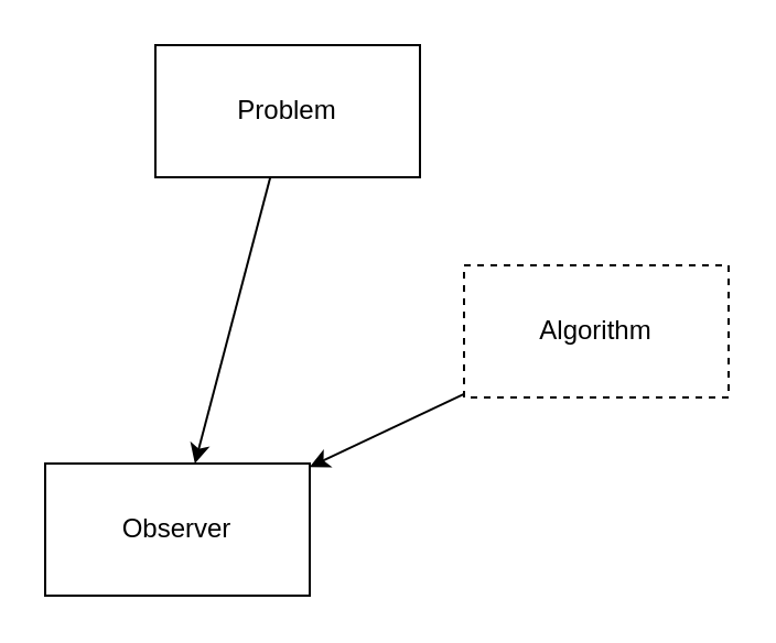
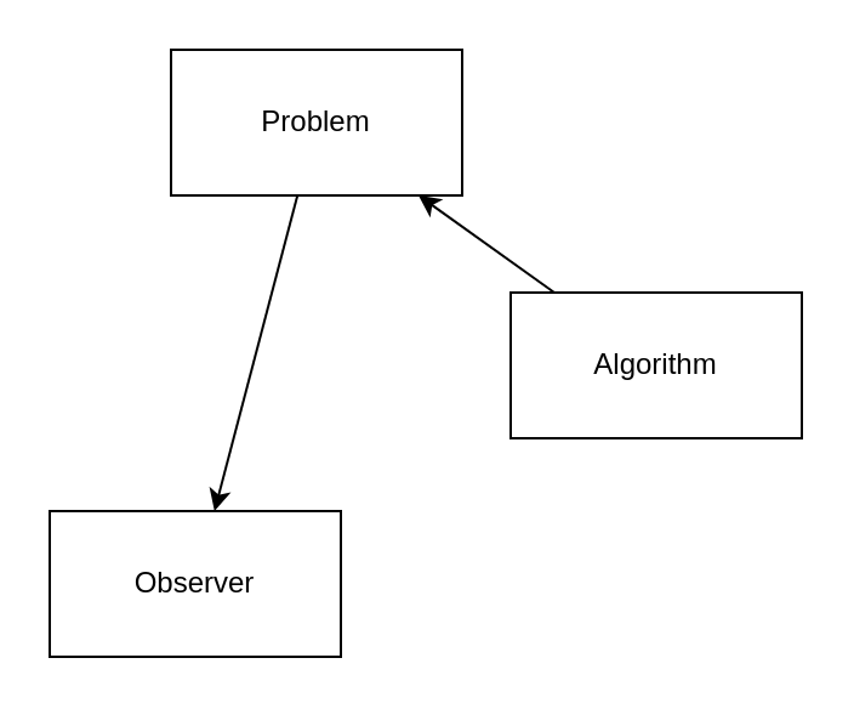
  <mxCell id="0" />
  <mxCell id="1" parent="0" />
  <mxCell id="2" value="Observer" style="rounded=0;whiteSpace=wrap;html=1;" vertex="1" parent="1"><mxGeometry x="20" y="210" width="120" height="60" as="geometry" /></mxCell>
  <mxCell id="3" style="edgeStyle=none;html=1;" edge="1" parent="1" source="4" target="2"><mxGeometry relative="1" as="geometry" /></mxCell>
  <mxCell id="4" value="Problem" style="rounded=0;whiteSpace=wrap;html=1;" vertex="1" parent="1"><mxGeometry x="70" y="20" width="120" height="60" as="geometry" /></mxCell>
- <mxCell id="5" style="edgeStyle=none;html=1;" edge="1" parent="1" source="6" target="2"><mxGeometry relative="1" as="geometry" /></mxCell>
- <mxCell id="6" value="Algorithm" style="rounded=0;whiteSpace=wrap;html=1;dashed=1;" vertex="1" parent="1"><mxGeometry x="210" y="120" width="120" height="60" as="geometry" /></mxCell>
+ <mxCell id="5" style="edgeStyle=none;html=1;" edge="1" parent="1" source="6" target="4"><mxGeometry relative="1" as="geometry" /></mxCell>
+ <mxCell id="6" value="Algorithm" style="rounded=0;whiteSpace=wrap;html=1;" vertex="1" parent="1"><mxGeometry x="210" y="120" width="120" height="60" as="geometry" /></mxCell>
